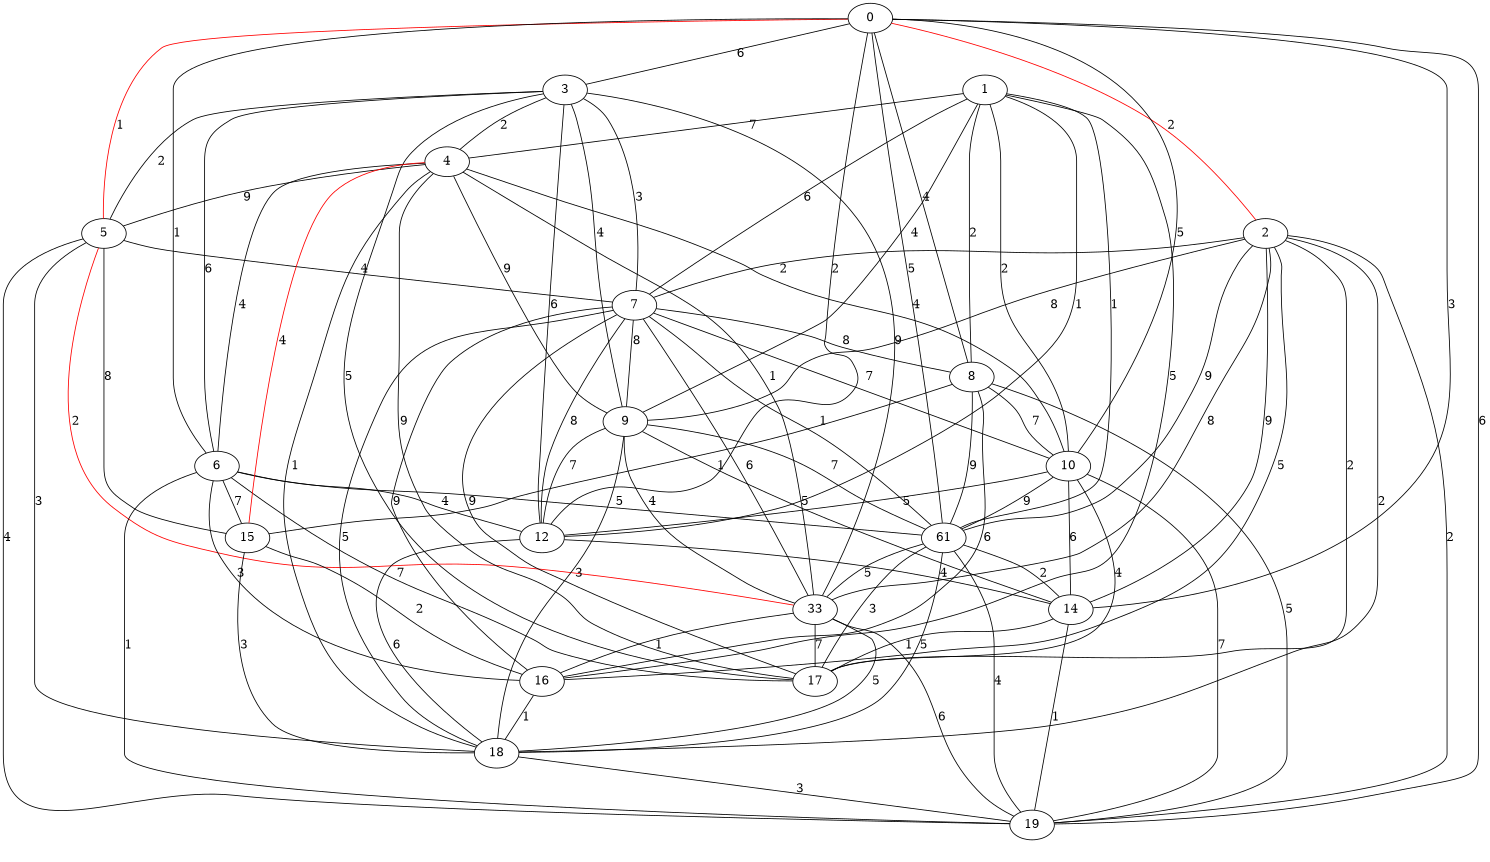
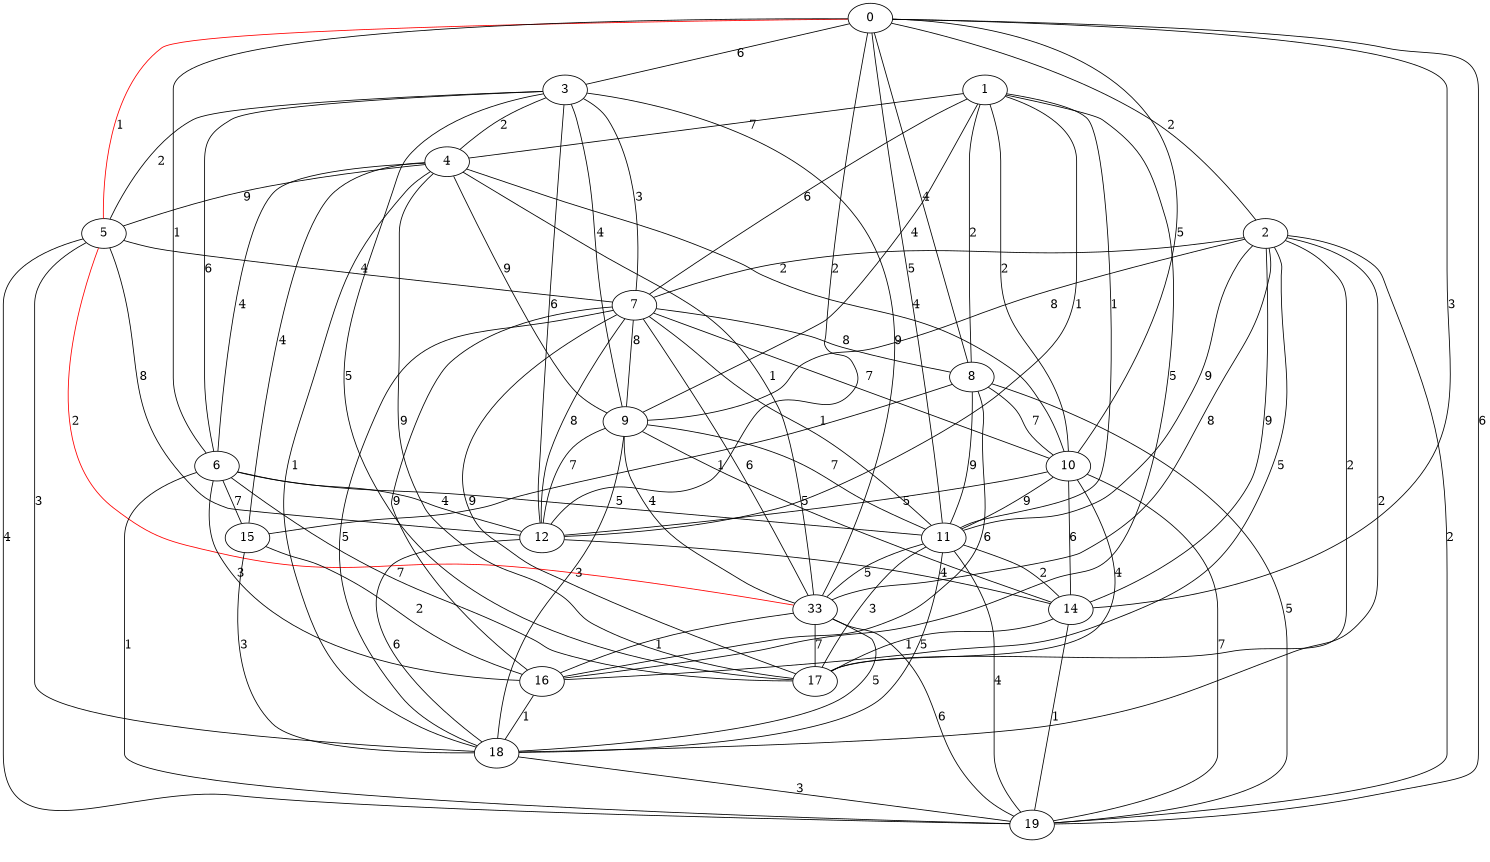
  graph {
    edge [color=black]
    0
    2
    3
    5
    6
    8
    10
-   11 [label=61]
+   11
    12
    14
    19
    7
    9
    16
    n15 [label=33]
    17
    18
    4
    15
    1
-   0 -- 2 [color=red label=2]
+   0 -- 2 [label=2]
    0 -- 3 [label=6]
    0 -- 5 [color=red label=1]
    0 -- 6 [label=1]
    0 -- 8 [label=4]
    0 -- 10 [label=5]
    0 -- 11 [label=5]
    0 -- 12 [label=2]
    0 -- 14 [label=3]
    0 -- 19 [label=6]
    2 -- 11 [label=9]
    2 -- 14 [label=9]
    2 -- 19 [label=2]
    2 -- 7 [label=2]
    2 -- 9 [label=8]
    2 -- 16 [label=5]
    2 -- n15 [label=8]
    2 -- 17 [label=2]
    2 -- 18 [label=2]
    3 -- 5 [label=2]
    3 -- 6 [label=6]
    3 -- 12 [label=6]
    3 -- 7 [label=3]
    3 -- 9 [label=4]
    3 -- n15 [label=9]
    3 -- 17 [label=5]
    3 -- 4 [label=2]
    5 -- 19 [label=4]
    5 -- 7 [label=4]
    5 -- n15 [color=red label=2]
    5 -- 18 [label=3]
-   5 -- 15 [label=8]
+   5 -- 12 [label=8]
    6 -- 11 [label=5]
    6 -- 12 [label=4]
    6 -- 19 [label=1]
    6 -- 16 [label=3]
    6 -- 17 [label=7]
    6 -- 15 [label=7]
    8 -- 10 [label=7]
    8 -- 11 [label=9]
    8 -- 19 [label=5]
    8 -- 16 [label=6]
    8 -- 15 [label=1]
    10 -- 11 [label=9]
    10 -- 12 [label=5]
    10 -- 14 [label=6]
    10 -- 19 [label=7]
    10 -- 17 [label=4]
    11 -- 14 [label=2]
    11 -- 19 [label=4]
    11 -- n15 [label=5]
    11 -- 17 [label=3]
    11 -- 18 [label=5]
    12 -- 14 [label=4]
    12 -- 18 [label=6]
    14 -- 19 [label=1]
    14 -- 17 [label=1]
    7 -- 8 [label=8]
    7 -- 10 [label=7]
    7 -- 11 [label=1]
    7 -- 12 [label=8]
    7 -- 9 [label=8]
    7 -- 16 [label=9]
    7 -- n15 [label=6]
    7 -- 17 [label=9]
    7 -- 18 [label=5]
    9 -- 11 [label=7]
    9 -- 12 [label=7]
    9 -- 14 [label=5]
    9 -- n15 [label=4]
    9 -- 18 [label=3]
    16 -- 18 [label=1]
    n15 -- 19 [label=6]
    n15 -- 16 [label=1]
    n15 -- 17 [label=7]
    n15 -- 18 [label=5]
    18 -- 19 [label=3]
    4 -- 5 [label=9]
    4 -- 6 [label=4]
    4 -- 10 [label=4]
    4 -- 9 [label=9]
    4 -- n15 [label=1]
    4 -- 17 [label=9]
    4 -- 18 [label=1]
-   4 -- 15 [color=red label=4]
+   4 -- 15 [label=4]
    15 -- 16 [label=2]
    15 -- 18 [label=3]
    1 -- 8 [label=2]
    1 -- 10 [label=2]
    1 -- 11 [label=1]
    1 -- 12 [label=1]
    1 -- 7 [label=6]
    1 -- 9 [label=4]
    1 -- 16 [label=5]
    1 -- 4 [label=7]
  }
